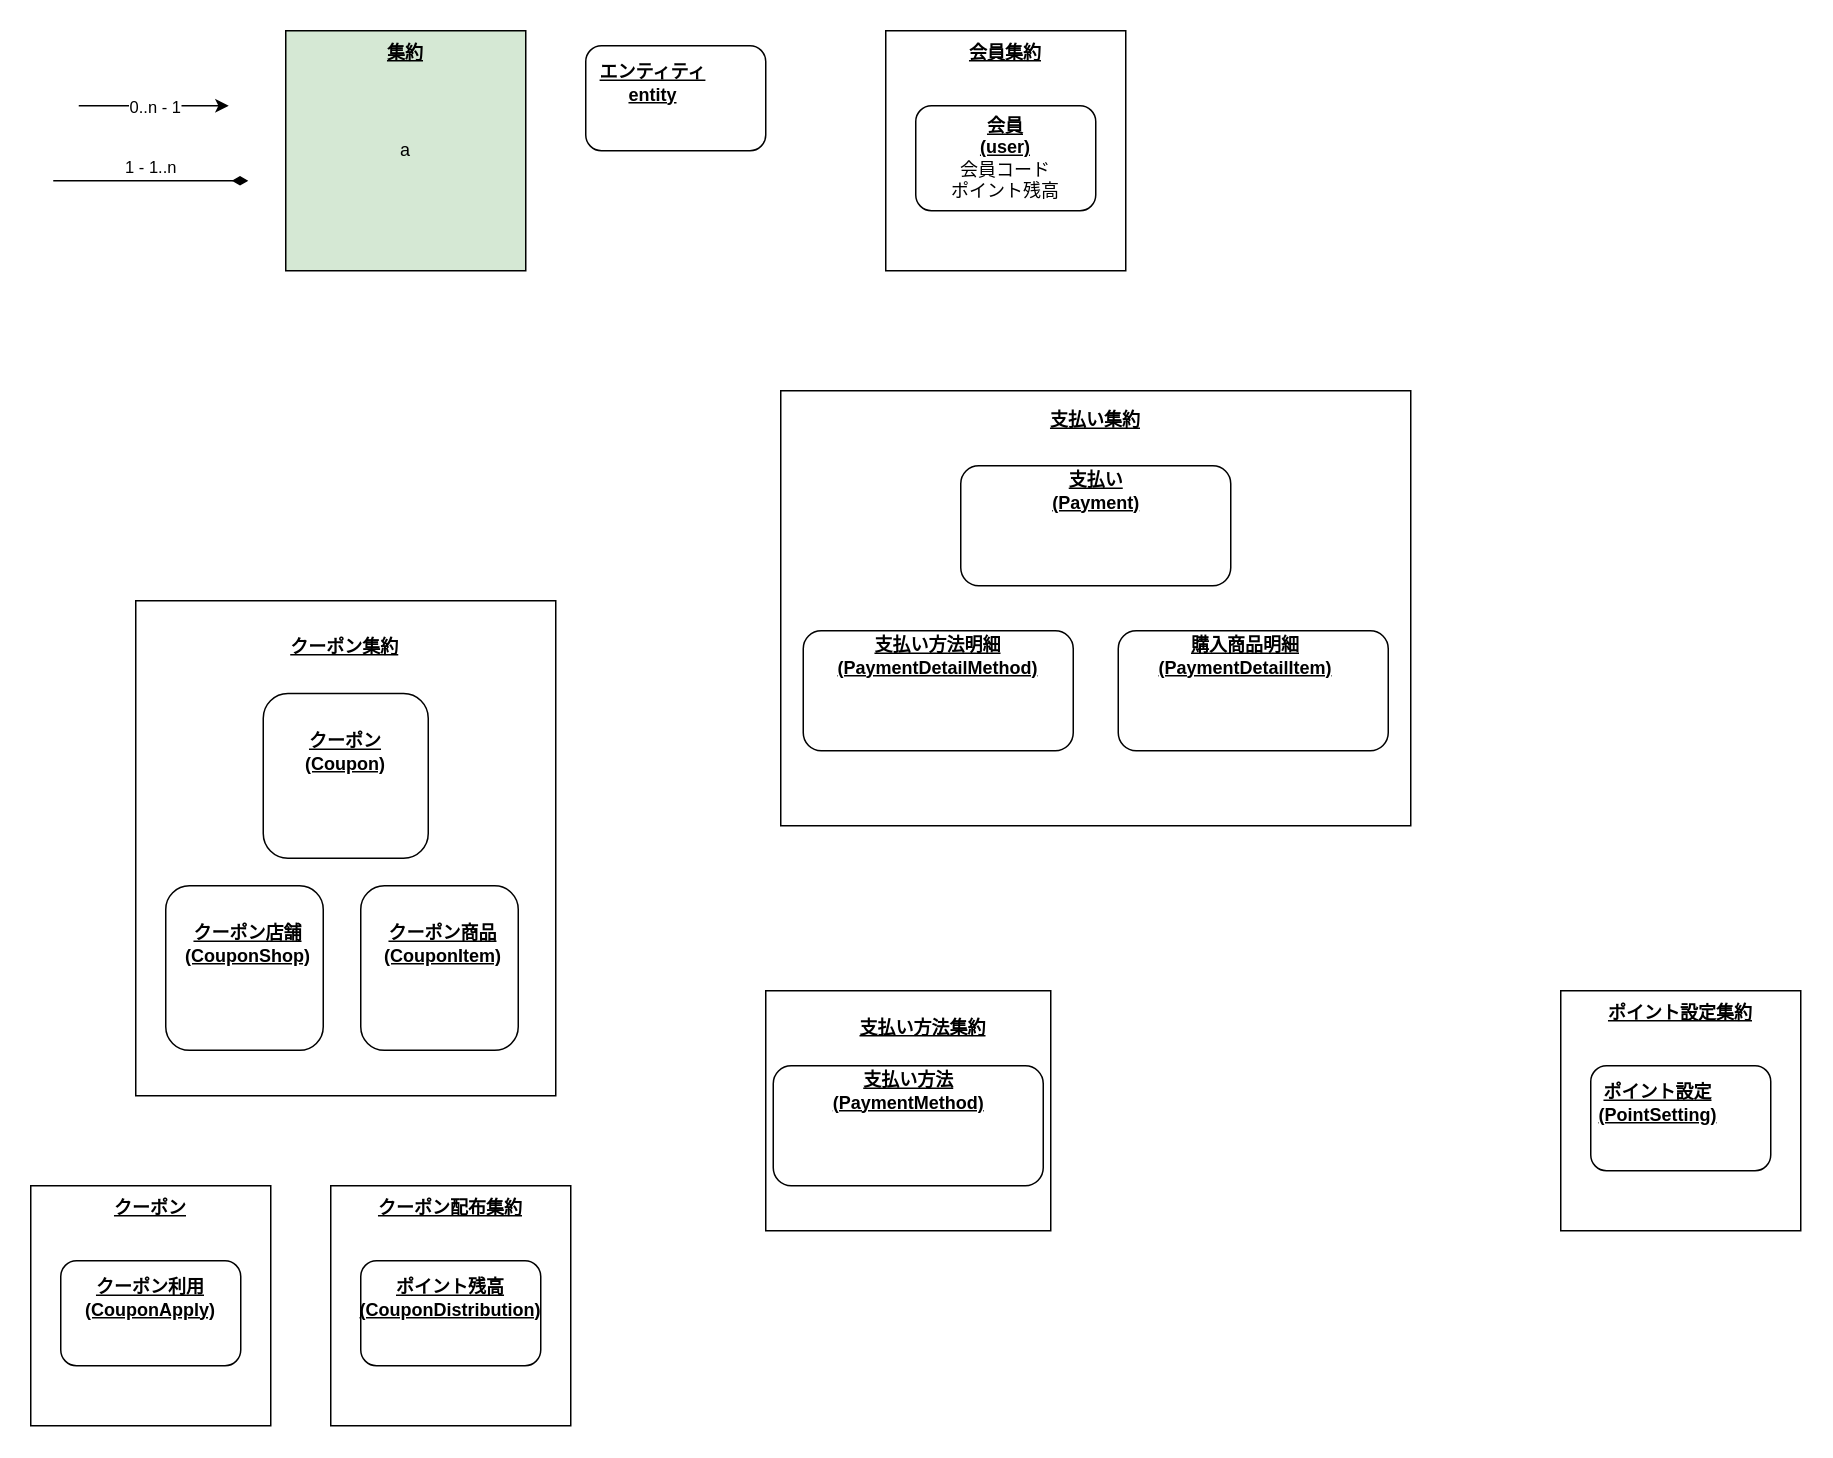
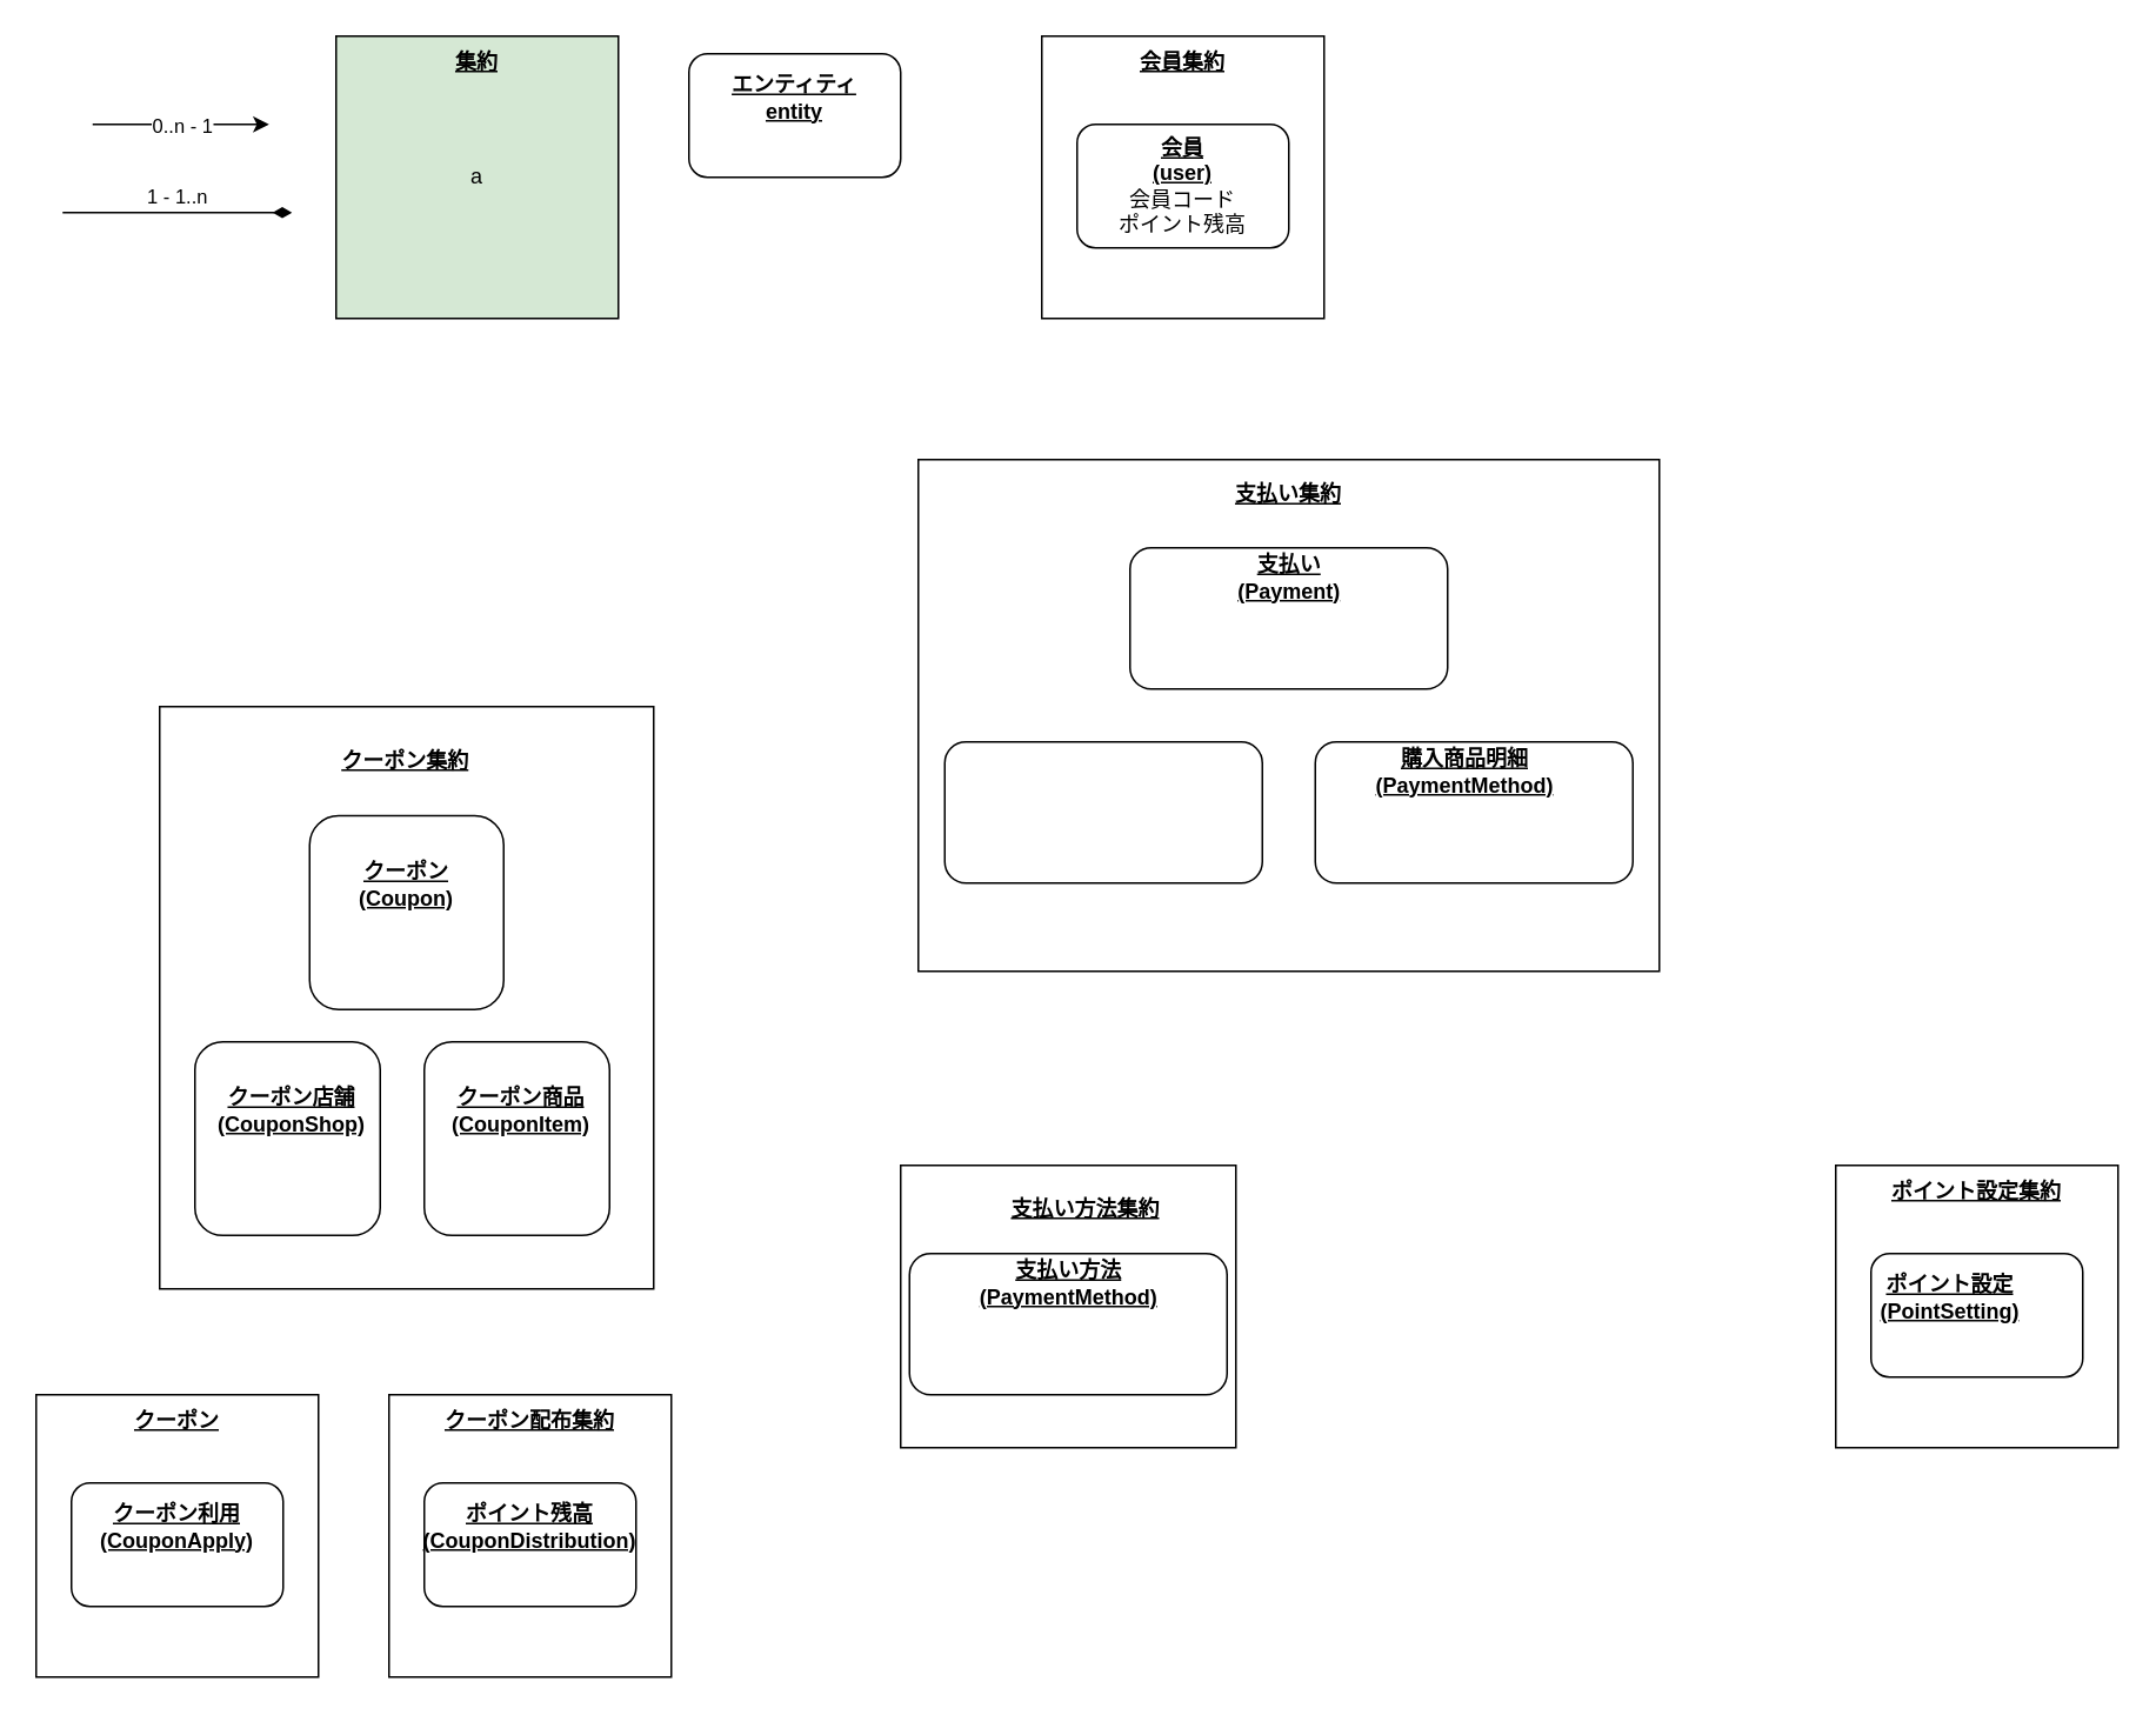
  <mxCell id="0" />
  <mxCell id="1" parent="0" />
  <mxCell id="2" value="" style="group;fontStyle=4;verticalAlign=top;align=center;" parent="1" vertex="1" connectable="0"><mxGeometry x="390" y="30" width="120" height="70" as="geometry" /></mxCell>
  <mxCell id="3" value="" style="rounded=1;whiteSpace=wrap;html=1;container=0;" parent="2" vertex="1"><mxGeometry width="120" height="70" as="geometry" /></mxCell>
- <mxCell id="4" value="エンティティ&lt;br&gt;entity" style="text;strokeColor=none;align=center;fillColor=none;html=1;verticalAlign=middle;whiteSpace=wrap;rounded=0;fontStyle=5;container=0;" parent="2" vertex="1"><mxGeometry x="8.077" y="10" width="73.846" height="30" as="geometry" /></mxCell>
+ <mxCell id="4" value="エンティティ&lt;br&gt;entity" style="text;strokeColor=none;align=center;fillColor=none;html=1;verticalAlign=middle;whiteSpace=wrap;rounded=0;fontStyle=5;container=0;" parent="2" vertex="1"><mxGeometry x="23.077" y="10" width="73.846" height="30" as="geometry" /></mxCell>
  <mxCell id="5" value="" style="group;fontStyle=0" parent="1" vertex="1" connectable="0"><mxGeometry x="190" y="20" width="160" height="160" as="geometry" /></mxCell>
  <mxCell id="6" value="a" style="rounded=0;whiteSpace=wrap;html=1;container=0;fillColor=#d5e8d4;" parent="5" vertex="1"><mxGeometry width="160" height="160" as="geometry" /></mxCell>
  <mxCell id="7" value="集約" style="text;strokeColor=none;align=center;fillColor=none;html=1;verticalAlign=middle;whiteSpace=wrap;rounded=0;fontStyle=5;container=0;" parent="5" vertex="1"><mxGeometry x="43.077" width="73.846" height="30" as="geometry" /></mxCell>
  <mxCell id="8" value="" style="group;fontStyle=0" parent="1" vertex="1" connectable="0"><mxGeometry x="590" y="20" width="160" height="160" as="geometry" /></mxCell>
  <mxCell id="9" value="" style="rounded=0;whiteSpace=wrap;html=1;container=0;" parent="8" vertex="1"><mxGeometry width="160" height="160" as="geometry" /></mxCell>
  <mxCell id="10" value="会員集約" style="text;strokeColor=none;align=center;fillColor=none;html=1;verticalAlign=middle;whiteSpace=wrap;rounded=0;fontStyle=5;container=0;" parent="8" vertex="1"><mxGeometry x="43.08" width="73.85" height="30" as="geometry" /></mxCell>
  <mxCell id="11" value="" style="group" parent="8" vertex="1" connectable="0"><mxGeometry x="20" y="50" width="120" height="70" as="geometry" /></mxCell>
  <mxCell id="12" value="" style="rounded=1;whiteSpace=wrap;html=1;container=0;" parent="11" vertex="1"><mxGeometry width="120" height="70" as="geometry" /></mxCell>
  <mxCell id="13" value="&lt;u&gt;会員&lt;br&gt;(user)&lt;/u&gt;&lt;br&gt;&lt;span style=&quot;font-weight: normal;&quot;&gt;会員コード&lt;br&gt;ポイント残高&lt;br&gt;&lt;/span&gt;" style="text;strokeColor=none;align=center;fillColor=none;html=1;verticalAlign=middle;whiteSpace=wrap;rounded=0;fontStyle=1;container=0;" parent="11" vertex="1"><mxGeometry x="10" y="20" width="100" height="30" as="geometry" /></mxCell>
  <mxCell id="14" value="" style="group" parent="1" vertex="1" connectable="0"><mxGeometry x="520" y="260" width="420" height="290" as="geometry" /></mxCell>
  <mxCell id="15" value="" style="rounded=0;whiteSpace=wrap;html=1;container=0;" parent="14" vertex="1"><mxGeometry width="420" height="290" as="geometry" /></mxCell>
  <mxCell id="16" value="支払い集約" style="text;strokeColor=none;align=center;fillColor=none;html=1;verticalAlign=middle;whiteSpace=wrap;rounded=0;fontStyle=5;container=0;" parent="14" vertex="1"><mxGeometry x="113.07" width="193.845" height="40" as="geometry" /></mxCell>
  <mxCell id="17" value="" style="group" parent="14" vertex="1" connectable="0"><mxGeometry x="120.0" y="50" width="180.0" height="80" as="geometry" /></mxCell>
  <mxCell id="18" value="" style="rounded=1;whiteSpace=wrap;html=1;container=0;" parent="17" vertex="1"><mxGeometry width="180.0" height="80" as="geometry" /></mxCell>
  <mxCell id="19" value="支払い&lt;br&gt;(Payment)" style="text;strokeColor=none;align=center;fillColor=none;html=1;verticalAlign=middle;whiteSpace=wrap;rounded=0;fontStyle=5;container=0;" parent="17" vertex="1"><mxGeometry x="34.615" y="-0.001" width="110.769" height="34.286" as="geometry" /></mxCell>
  <mxCell id="20" value="" style="group" parent="14" vertex="1" connectable="0"><mxGeometry x="15.0" y="160" width="180.0" height="80" as="geometry" /></mxCell>
  <mxCell id="21" value="" style="rounded=1;whiteSpace=wrap;html=1;container=0;" parent="20" vertex="1"><mxGeometry width="180.0" height="80" as="geometry" /></mxCell>
- <mxCell id="22" value="支払い方法明細&lt;br&gt;(PaymentDetailMethod)" style="text;strokeColor=none;align=center;fillColor=none;html=1;verticalAlign=middle;whiteSpace=wrap;rounded=0;fontStyle=5;container=0;" parent="20" vertex="1"><mxGeometry width="180" height="34.29" as="geometry" /></mxCell>
  <mxCell id="23" value="" style="group" parent="14" vertex="1" connectable="0"><mxGeometry x="225.0" y="160" width="180.0" height="80" as="geometry" /></mxCell>
  <mxCell id="24" value="" style="rounded=1;whiteSpace=wrap;html=1;container=0;" parent="23" vertex="1"><mxGeometry width="180.0" height="80" as="geometry" /></mxCell>
- <mxCell id="25" value="購入商品明細&lt;br&gt;(PaymentDetailItem)" style="text;strokeColor=none;align=center;fillColor=none;html=1;verticalAlign=middle;whiteSpace=wrap;rounded=0;fontStyle=5;container=0;" parent="23" vertex="1"><mxGeometry width="170" height="34.29" as="geometry" /></mxCell>
+ <mxCell id="25" value="購入商品明細&lt;br&gt;(PaymentMethod)" style="text;strokeColor=none;align=center;fillColor=none;html=1;verticalAlign=middle;whiteSpace=wrap;rounded=0;fontStyle=5;container=0;" parent="23" vertex="1"><mxGeometry width="170" height="34.29" as="geometry" /></mxCell>
  <mxCell id="26" value="" style="group" parent="1" vertex="1" connectable="0"><mxGeometry x="510" y="660" width="190" height="160" as="geometry" /></mxCell>
  <mxCell id="27" value="" style="rounded=0;whiteSpace=wrap;html=1;container=0;" parent="26" vertex="1"><mxGeometry width="190" height="160" as="geometry" /></mxCell>
  <mxCell id="28" value="支払い方法集約" style="text;strokeColor=none;align=center;fillColor=none;html=1;verticalAlign=middle;whiteSpace=wrap;rounded=0;fontStyle=5;container=0;" parent="26" vertex="1"><mxGeometry x="61.157" y="10" width="87.697" height="30" as="geometry" /></mxCell>
  <mxCell id="29" value="" style="group" parent="26" vertex="1" connectable="0"><mxGeometry x="5" y="50" width="180.0" height="80" as="geometry" /></mxCell>
  <mxCell id="30" value="" style="rounded=1;whiteSpace=wrap;html=1;container=0;" parent="29" vertex="1"><mxGeometry width="180.0" height="80" as="geometry" /></mxCell>
  <mxCell id="31" value="支払い方法&lt;br&gt;(PaymentMethod)" style="text;strokeColor=none;align=center;fillColor=none;html=1;verticalAlign=middle;whiteSpace=wrap;rounded=0;fontStyle=5;container=0;" parent="29" vertex="1"><mxGeometry x="34.615" y="-0.001" width="110.769" height="34.286" as="geometry" /></mxCell>
  <mxCell id="32" value="" style="group" parent="1" vertex="1" connectable="0"><mxGeometry x="90" y="400" width="280" height="330" as="geometry" /></mxCell>
  <mxCell id="33" value="" style="rounded=0;whiteSpace=wrap;html=1;container=0;" parent="32" vertex="1"><mxGeometry width="280" height="330" as="geometry" /></mxCell>
  <mxCell id="34" value="クーポン集約" style="text;strokeColor=none;align=center;fillColor=none;html=1;verticalAlign=middle;whiteSpace=wrap;rounded=0;fontStyle=5;container=0;" parent="32" vertex="1"><mxGeometry x="75.385" width="129.231" height="61.875" as="geometry" /></mxCell>
  <mxCell id="35" value="" style="group" parent="32" vertex="1" connectable="0"><mxGeometry x="150" y="190" width="105" height="109.732" as="geometry" /></mxCell>
  <mxCell id="36" value="" style="rounded=1;whiteSpace=wrap;html=1;container=0;" parent="35" vertex="1"><mxGeometry width="105.0" height="109.732" as="geometry" /></mxCell>
  <mxCell id="37" value="クーポン商品&lt;br&gt;(CouponItem)" style="text;strokeColor=none;align=center;fillColor=none;html=1;verticalAlign=middle;whiteSpace=wrap;rounded=0;fontStyle=5;container=0;" parent="35" vertex="1"><mxGeometry x="10" y="15.68" width="90" height="47.03" as="geometry" /></mxCell>
  <mxCell id="38" value="" style="group" parent="32" vertex="1" connectable="0"><mxGeometry x="85" y="61.868" width="110" height="109.732" as="geometry" /></mxCell>
  <mxCell id="39" value="" style="rounded=1;whiteSpace=wrap;html=1;container=0;" parent="38" vertex="1"><mxGeometry width="110" height="109.732" as="geometry" /></mxCell>
  <mxCell id="40" value="クーポン&lt;br&gt;(Coupon)" style="text;strokeColor=none;align=center;fillColor=none;html=1;verticalAlign=middle;whiteSpace=wrap;rounded=0;fontStyle=5;container=0;" parent="38" vertex="1"><mxGeometry x="21.154" y="15.676" width="67.692" height="47.028" as="geometry" /></mxCell>
  <mxCell id="41" value="" style="group" parent="32" vertex="1" connectable="0"><mxGeometry x="20" y="190" width="105" height="109.732" as="geometry" /></mxCell>
  <mxCell id="42" value="" style="rounded=1;whiteSpace=wrap;html=1;container=0;" parent="41" vertex="1"><mxGeometry width="105.0" height="109.732" as="geometry" /></mxCell>
  <mxCell id="43" value="クーポン店舗&lt;br&gt;(CouponShop)" style="text;strokeColor=none;align=center;fillColor=none;html=1;verticalAlign=middle;whiteSpace=wrap;rounded=0;fontStyle=5;container=0;" parent="41" vertex="1"><mxGeometry x="10" y="15.68" width="90" height="47.03" as="geometry" /></mxCell>
  <mxCell id="44" value="" style="group" parent="1" vertex="1" connectable="0"><mxGeometry x="220" y="790" width="160" height="160" as="geometry" /></mxCell>
  <mxCell id="45" value="" style="rounded=0;whiteSpace=wrap;html=1;container=0;" parent="44" vertex="1"><mxGeometry width="160" height="160" as="geometry" /></mxCell>
  <mxCell id="46" value="クーポン配布集約" style="text;strokeColor=none;align=center;fillColor=none;html=1;verticalAlign=middle;whiteSpace=wrap;rounded=0;fontStyle=5;container=0;" parent="44" vertex="1"><mxGeometry x="30" width="100" height="30" as="geometry" /></mxCell>
  <mxCell id="47" value="" style="group" parent="44" vertex="1" connectable="0"><mxGeometry x="20" y="50" width="120" height="70" as="geometry" /></mxCell>
  <mxCell id="48" value="" style="rounded=1;whiteSpace=wrap;html=1;container=0;" parent="47" vertex="1"><mxGeometry width="120" height="70" as="geometry" /></mxCell>
  <mxCell id="49" value="ポイント残高&lt;br&gt;(CouponDistribution)" style="text;strokeColor=none;align=center;fillColor=none;html=1;verticalAlign=middle;whiteSpace=wrap;rounded=0;fontStyle=5;container=0;" parent="47" vertex="1"><mxGeometry x="23.077" y="10" width="73.846" height="30" as="geometry" /></mxCell>
  <mxCell id="50" value="" style="group" parent="1" vertex="1" connectable="0"><mxGeometry x="20" y="790" width="160" height="160" as="geometry" /></mxCell>
  <mxCell id="51" value="" style="rounded=0;whiteSpace=wrap;html=1;container=0;" parent="50" vertex="1"><mxGeometry width="160" height="160" as="geometry" /></mxCell>
  <mxCell id="52" value="クーポン" style="text;strokeColor=none;align=center;fillColor=none;html=1;verticalAlign=middle;whiteSpace=wrap;rounded=0;fontStyle=5;container=0;" parent="50" vertex="1"><mxGeometry x="30" width="100" height="30" as="geometry" /></mxCell>
  <mxCell id="53" value="" style="group" parent="50" vertex="1" connectable="0"><mxGeometry x="20" y="50" width="120" height="70" as="geometry" /></mxCell>
  <mxCell id="54" value="" style="rounded=1;whiteSpace=wrap;html=1;container=0;" parent="53" vertex="1"><mxGeometry width="120" height="70" as="geometry" /></mxCell>
  <mxCell id="55" value="クーポン利用&lt;br&gt;(CouponApply)" style="text;strokeColor=none;align=center;fillColor=none;html=1;verticalAlign=middle;whiteSpace=wrap;rounded=0;fontStyle=5;container=0;" parent="53" vertex="1"><mxGeometry x="23.077" y="10" width="73.846" height="30" as="geometry" /></mxCell>
  <mxCell id="56" value="" style="group" parent="1" vertex="1" connectable="0"><mxGeometry x="1040" y="660" width="160" height="160" as="geometry" /></mxCell>
  <mxCell id="57" value="" style="rounded=0;whiteSpace=wrap;html=1;container=0;" parent="56" vertex="1"><mxGeometry width="160" height="160" as="geometry" /></mxCell>
  <mxCell id="58" value="ポイント設定集約" style="text;strokeColor=none;align=center;fillColor=none;html=1;verticalAlign=middle;whiteSpace=wrap;rounded=0;fontStyle=5;container=0;" parent="56" vertex="1"><mxGeometry x="30" width="100" height="30" as="geometry" /></mxCell>
  <mxCell id="59" value="" style="group" parent="56" vertex="1" connectable="0"><mxGeometry x="20" y="50" width="120" height="70" as="geometry" /></mxCell>
  <mxCell id="60" value="" style="rounded=1;whiteSpace=wrap;html=1;container=0;" parent="59" vertex="1"><mxGeometry width="120" height="70" as="geometry" /></mxCell>
  <mxCell id="61" value="ポイント設定&lt;br&gt;(PointSetting)" style="text;strokeColor=none;align=center;fillColor=none;html=1;verticalAlign=middle;whiteSpace=wrap;rounded=0;fontStyle=5;container=0;" parent="59" vertex="1"><mxGeometry x="8.077" y="10" width="73.846" height="30" as="geometry" /></mxCell>
  <mxCell id="62" value="" style="endArrow=classic;html=1;" parent="1" edge="1"><mxGeometry relative="1" as="geometry"><mxPoint x="52" y="70" as="sourcePoint" /><mxPoint x="152" y="70" as="targetPoint" /></mxGeometry></mxCell>
  <mxCell id="63" value="0..n - 1" style="edgeLabel;resizable=0;html=1;align=center;verticalAlign=middle;" parent="62" connectable="0" vertex="1"><mxGeometry relative="1" as="geometry" /></mxCell>
  <mxCell id="64" value="1 - 1..n" style="endArrow=none;startArrow=diamondThin;endFill=0;startFill=1;html=1;verticalAlign=bottom;labelBackgroundColor=none;strokeWidth=1;startSize=8;endSize=8;" parent="1" edge="1"><mxGeometry width="160" relative="1" as="geometry"><mxPoint x="165" y="120" as="sourcePoint" /><mxPoint x="35" y="120" as="targetPoint" /></mxGeometry></mxCell>
